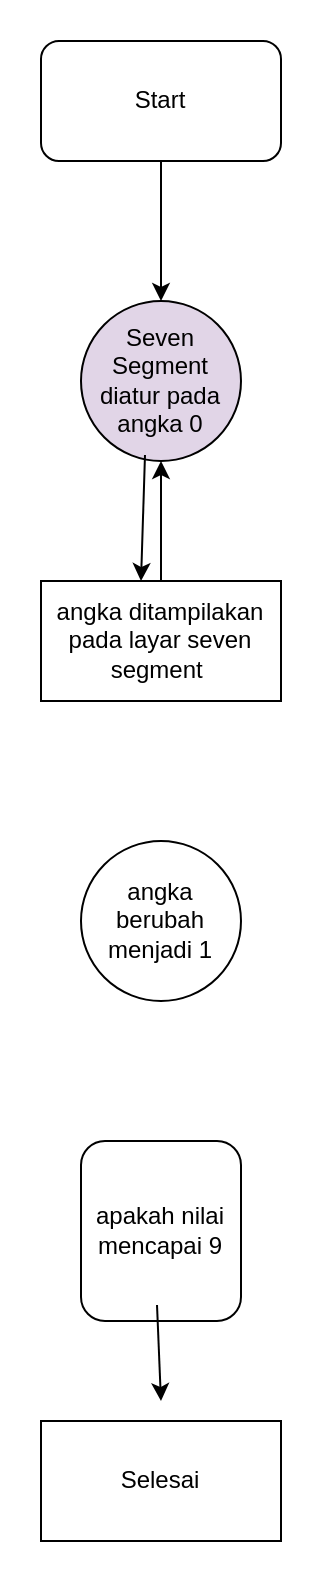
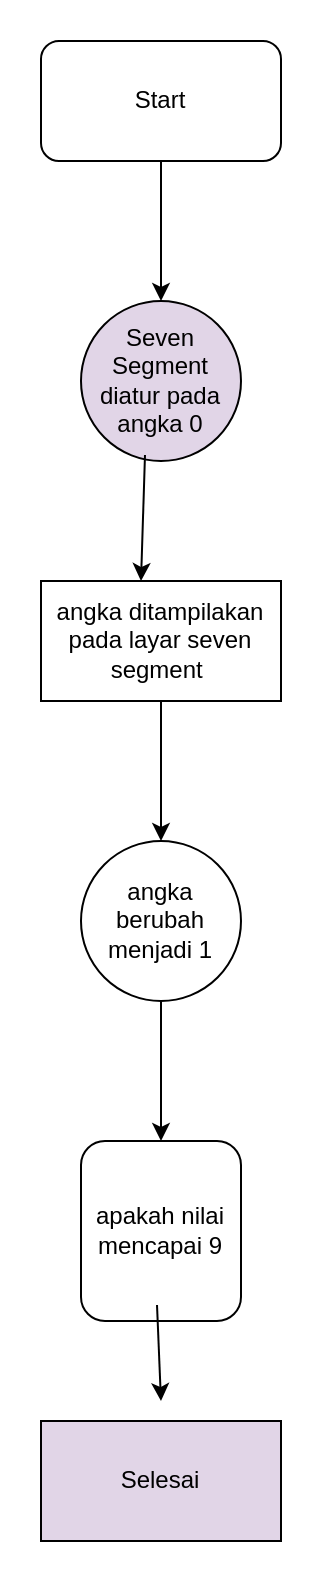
  <mxCell id="0" />
  <mxCell id="1" parent="0" />
  <mxCell id="2" value="Start" style="rounded=1;whiteSpace=wrap;html=1;" vertex="1" parent="1"><mxGeometry x="20" y="20" width="120" height="60" as="geometry" /></mxCell>
  <mxCell id="3" value="" style="endArrow=classic;html=1;rounded=0;" edge="1" parent="1"><mxGeometry width="50" height="50" relative="1" as="geometry"><mxPoint x="80" y="90" as="sourcePoint" /><mxPoint x="80" y="150" as="targetPoint" /><Array as="points"><mxPoint x="80" y="80" /></Array></mxGeometry></mxCell>
  <mxCell id="4" value="Seven Segment diatur pada angka 0" style="ellipse;whiteSpace=wrap;html=1;fillColor=#e1d5e7;" vertex="1" parent="1"><mxGeometry x="40" y="150" width="80" height="80" as="geometry" /></mxCell>
  <mxCell id="5" value="" style="edgeStyle=none;orthogonalLoop=1;jettySize=auto;html=1;rounded=0;exitX=0.4;exitY=0.963;exitDx=0;exitDy=0;exitPerimeter=0;" edge="1" parent="1" source="4"><mxGeometry width="100" relative="1" as="geometry"><mxPoint x="20" y="280" as="sourcePoint" /><mxPoint x="70" y="290" as="targetPoint" /><Array as="points" /></mxGeometry></mxCell>
- <mxCell id="6" value="" style="edgeStyle=orthogonalEdgeStyle;rounded=0;orthogonalLoop=1;jettySize=auto;html=1;" edge="1" parent="1" source="7" target="4"><mxGeometry relative="1" as="geometry" /></mxCell>
+ <mxCell id="6" value="" style="edgeStyle=orthogonalEdgeStyle;rounded=0;orthogonalLoop=1;jettySize=auto;html=1;" edge="1" parent="1" source="7" target="9"><mxGeometry relative="1" as="geometry" /></mxCell>
  <mxCell id="7" value="angka ditampilakan pada layar seven segment&amp;nbsp; " style="whiteSpace=wrap;html=1;" vertex="1" parent="1"><mxGeometry x="20" y="290" width="120" height="60" as="geometry" /></mxCell>
+ <mxCell id="8" value="" style="edgeStyle=orthogonalEdgeStyle;rounded=0;orthogonalLoop=1;jettySize=auto;html=1;" edge="1" parent="1" source="9" target="10"><mxGeometry relative="1" as="geometry" /></mxCell>
  <mxCell id="9" value="angka berubah menjadi 1" style="ellipse;whiteSpace=wrap;html=1;" vertex="1" parent="1"><mxGeometry x="40" y="420" width="80" height="80" as="geometry" /></mxCell>
  <mxCell id="10" value="apakah nilai mencapai 9" style="whiteSpace=wrap;html=1;rounded=1;" vertex="1" parent="1"><mxGeometry x="40" y="570" width="80" height="90" as="geometry" /></mxCell>
  <mxCell id="11" value="" style="edgeStyle=none;orthogonalLoop=1;jettySize=auto;html=1;rounded=0;exitX=0.475;exitY=0.911;exitDx=0;exitDy=0;exitPerimeter=0;" edge="1" parent="1" source="10"><mxGeometry width="100" relative="1" as="geometry"><mxPoint x="30" y="670" as="sourcePoint" /><mxPoint x="80" y="700" as="targetPoint" /><Array as="points" /></mxGeometry></mxCell>
- <mxCell id="12" value="Selesai" style="whiteSpace=wrap;html=1;" vertex="1" parent="1"><mxGeometry x="20" y="710" width="120" height="60" as="geometry" /></mxCell>
+ <mxCell id="12" value="Selesai" style="whiteSpace=wrap;html=1;fillColor=#e1d5e7;" vertex="1" parent="1"><mxGeometry x="20" y="710" width="120" height="60" as="geometry" /></mxCell>
